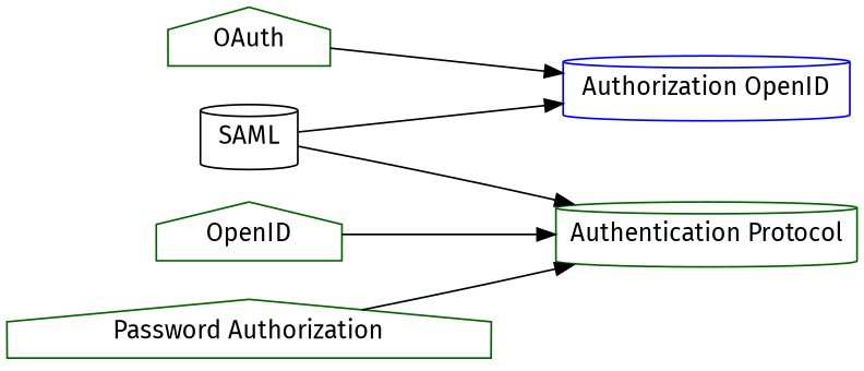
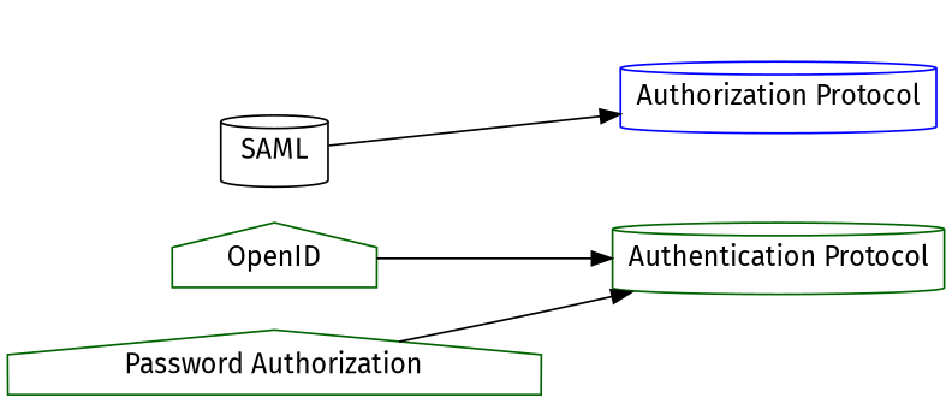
  digraph {
    fontname="Fira Sans"
    rankdir=LR
    node [color=darkgreen fontname="Fira Sans" shape=cylinder]
    edge [fontname="Fira Sans"]
-   n1 [color=blue label="Authorization OpenID"]
+   n1 [color=blue label="Authorization Protocol"]
    n2 [label="Authentication Protocol"]
    OpenID [shape=house]
-   OAuth [shape=house]
    n5 [label="Password Authorization" shape=house]
    SAML [color=black]
    OpenID -> n2
-   OAuth -> n1
    n5 -> n2
    SAML -> n1
-   SAML -> n2
  }
